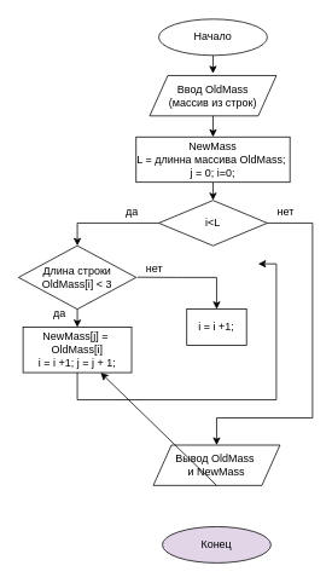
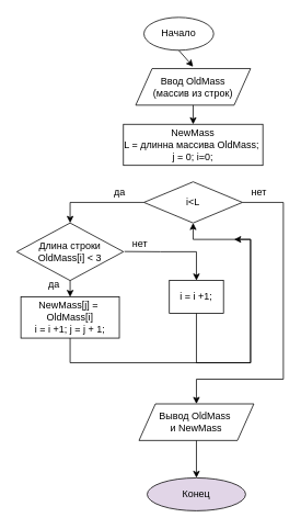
  <mxCell id="0" />
  <mxCell id="1" parent="0" />
- <mxCell id="2" value="Начало" style="ellipse;whiteSpace=wrap;html=1;" vertex="1" parent="1"><mxGeometry x="175" y="20" width="120" height="40" as="geometry" /></mxCell>
+ <mxCell id="2" value="Начало" style="ellipse;whiteSpace=wrap;html=1;" vertex="1" parent="1"><mxGeometry x="175" y="20" width="85" height="40" as="geometry" /></mxCell>
  <mxCell id="3" value="Конец" style="ellipse;whiteSpace=wrap;html=1;fillColor=#e1d5e7;" vertex="1" parent="1"><mxGeometry x="179" y="580" width="120" height="40" as="geometry" /></mxCell>
  <mxCell id="4" value="&lt;div&gt;NewMass&lt;/div&gt;&lt;div&gt;L = длинна массива OldMass;&amp;nbsp;&lt;/div&gt;&lt;div&gt;j = 0; i=0;&lt;/div&gt;" style="rounded=0;whiteSpace=wrap;html=1;" vertex="1" parent="1"><mxGeometry x="150" y="150" width="170" height="50" as="geometry" /></mxCell>
  <mxCell id="5" value="Ввод OldMass&lt;div&gt;(массив из строк)&lt;/div&gt;" style="shape=parallelogram;perimeter=parallelogramPerimeter;whiteSpace=wrap;html=1;fixedSize=1;" vertex="1" parent="1"><mxGeometry x="165" y="82.25" width="140" height="44.5" as="geometry" /></mxCell>
  <mxCell id="6" value="i&amp;lt;L" style="rhombus;whiteSpace=wrap;html=1;" vertex="1" parent="1"><mxGeometry x="175" y="220" width="120" height="50" as="geometry" /></mxCell>
  <mxCell id="7" value="&lt;div&gt;NewMass[j] =&amp;nbsp;&lt;/div&gt;&lt;div&gt;OldMass[i]&lt;/div&gt;&lt;div&gt;i = i +1; j = j + 1;&lt;/div&gt;" style="rounded=0;whiteSpace=wrap;html=1;" vertex="1" parent="1"><mxGeometry x="25" y="360" width="120" height="50" as="geometry" /></mxCell>
  <mxCell id="8" value="Длина строки OldMass[i] &amp;lt; 3" style="rhombus;whiteSpace=wrap;html=1;" vertex="1" parent="1"><mxGeometry x="20" y="270" width="130" height="70" as="geometry" /></mxCell>
  <mxCell id="9" value="&lt;div&gt;&lt;span style=&quot;background-color: initial;&quot;&gt;i = i +1;&lt;/span&gt;&lt;br&gt;&lt;/div&gt;" style="rounded=0;whiteSpace=wrap;html=1;" vertex="1" parent="1"><mxGeometry x="206" y="340" width="66" height="40" as="geometry" /></mxCell>
  <mxCell id="10" value="" style="endArrow=classic;html=1;rounded=0;exitX=0.5;exitY=1;exitDx=0;exitDy=0;" edge="1" parent="1" source="2"><mxGeometry width="50" height="50" relative="1" as="geometry"><mxPoint x="225" y="360" as="sourcePoint" /><mxPoint x="235" y="80" as="targetPoint" /></mxGeometry></mxCell>
  <mxCell id="11" value="" style="endArrow=classic;html=1;rounded=0;exitX=0.5;exitY=1;exitDx=0;exitDy=0;entryX=0.5;entryY=0;entryDx=0;entryDy=0;" edge="1" parent="1" source="5" target="4"><mxGeometry width="50" height="50" relative="1" as="geometry"><mxPoint x="249" y="70" as="sourcePoint" /><mxPoint x="249" y="90" as="targetPoint" /></mxGeometry></mxCell>
- <mxCell id="12" value="" style="endArrow=classic;html=1;rounded=0;exitX=0.5;exitY=1;exitDx=0;exitDy=0;entryX=0.5;entryY=0;entryDx=0;entryDy=0;" edge="1" parent="1" source="4" target="6"><mxGeometry width="50" height="50" relative="1" as="geometry"><mxPoint x="245" y="137" as="sourcePoint" /><mxPoint x="245" y="160" as="targetPoint" /></mxGeometry></mxCell>
  <mxCell id="13" value="да" style="text;html=1;align=center;verticalAlign=middle;resizable=0;points=[];autosize=1;strokeColor=none;fillColor=none;" vertex="1" parent="1"><mxGeometry x="125" y="218" width="40" height="30" as="geometry" /></mxCell>
  <mxCell id="14" value="нет" style="text;html=1;align=center;verticalAlign=middle;resizable=0;points=[];autosize=1;strokeColor=none;fillColor=none;" vertex="1" parent="1"><mxGeometry x="295" y="218" width="40" height="30" as="geometry" /></mxCell>
  <mxCell id="15" value="да" style="text;html=1;align=center;verticalAlign=middle;resizable=0;points=[];autosize=1;strokeColor=none;fillColor=none;" vertex="1" parent="1"><mxGeometry x="45" y="330" width="40" height="30" as="geometry" /></mxCell>
  <mxCell id="16" value="нет" style="text;html=1;align=center;verticalAlign=middle;resizable=0;points=[];autosize=1;strokeColor=none;fillColor=none;" vertex="1" parent="1"><mxGeometry x="150" y="280" width="40" height="30" as="geometry" /></mxCell>
  <mxCell id="17" value="" style="endArrow=classic;html=1;rounded=0;exitX=0;exitY=0.5;exitDx=0;exitDy=0;entryX=0.5;entryY=0;entryDx=0;entryDy=0;" edge="1" parent="1" source="6" target="8"><mxGeometry width="50" height="50" relative="1" as="geometry"><mxPoint x="215" y="380" as="sourcePoint" /><mxPoint x="85" y="245" as="targetPoint" /><Array as="points"><mxPoint x="85" y="245" /></Array></mxGeometry></mxCell>
  <mxCell id="18" value="" style="endArrow=classic;html=1;rounded=0;exitX=0.5;exitY=1;exitDx=0;exitDy=0;entryX=0.5;entryY=0;entryDx=0;entryDy=0;" edge="1" parent="1" source="8" target="7"><mxGeometry width="50" height="50" relative="1" as="geometry"><mxPoint x="225" y="320" as="sourcePoint" /><mxPoint x="275" y="270" as="targetPoint" /></mxGeometry></mxCell>
  <mxCell id="19" value="" style="endArrow=classic;html=1;rounded=0;exitX=0.029;exitY=0.824;exitDx=0;exitDy=0;exitPerimeter=0;entryX=0.5;entryY=0;entryDx=0;entryDy=0;" edge="1" parent="1" source="16" target="9"><mxGeometry width="50" height="50" relative="1" as="geometry"><mxPoint x="225" y="320" as="sourcePoint" /><mxPoint x="275" y="270" as="targetPoint" /><Array as="points"><mxPoint x="195" y="305" /><mxPoint x="239" y="305" /></Array></mxGeometry></mxCell>
+ <mxCell id="20" value="" style="endArrow=classic;html=1;rounded=0;exitX=0.5;exitY=1;exitDx=0;exitDy=0;entryX=0.5;entryY=1;entryDx=0;entryDy=0;" edge="1" parent="1" source="9" target="6"><mxGeometry width="50" height="50" relative="1" as="geometry"><mxPoint x="225" y="320" as="sourcePoint" /><mxPoint x="275" y="270" as="targetPoint" /><Array as="points"><mxPoint x="239" y="440" /><mxPoint x="305" y="440" /><mxPoint x="305" y="290" /><mxPoint x="235" y="290" /></Array></mxGeometry></mxCell>
  <mxCell id="21" value="" style="endArrow=classic;html=1;rounded=0;exitX=0.5;exitY=1;exitDx=0;exitDy=0;" edge="1" parent="1" source="7"><mxGeometry width="50" height="50" relative="1" as="geometry"><mxPoint x="225" y="320" as="sourcePoint" /><mxPoint x="285" y="290" as="targetPoint" /><Array as="points"><mxPoint x="85" y="440" /><mxPoint x="305" y="440" /><mxPoint x="305" y="290" /></Array></mxGeometry></mxCell>
  <mxCell id="22" value="Вывод OldMass&amp;nbsp;&lt;div&gt;и NewMass&lt;/div&gt;" style="shape=parallelogram;perimeter=parallelogramPerimeter;whiteSpace=wrap;html=1;fixedSize=1;" vertex="1" parent="1"><mxGeometry x="169" y="490" width="140" height="44.5" as="geometry" /></mxCell>
  <mxCell id="23" value="" style="endArrow=classic;html=1;rounded=0;exitX=1;exitY=0.5;exitDx=0;exitDy=0;entryX=0.5;entryY=0;entryDx=0;entryDy=0;" edge="1" parent="1" source="6" target="22"><mxGeometry width="50" height="50" relative="1" as="geometry"><mxPoint x="225" y="440" as="sourcePoint" /><mxPoint x="345" y="245" as="targetPoint" /><Array as="points"><mxPoint x="345" y="245" /><mxPoint x="345" y="460" /><mxPoint x="239" y="460" /></Array></mxGeometry></mxCell>
- <mxCell id="24" value="" style="endArrow=classic;html=1;rounded=0;exitX=0.5;exitY=1;exitDx=0;exitDy=0;" edge="1" parent="1" source="22" target="7"><mxGeometry width="50" height="50" relative="1" as="geometry"><mxPoint x="225" y="440" as="sourcePoint" /><mxPoint x="275" y="390" as="targetPoint" /></mxGeometry></mxCell>
+ <mxCell id="24" value="" style="endArrow=classic;html=1;rounded=0;exitX=0.5;exitY=1;exitDx=0;exitDy=0;entryX=0.5;entryY=0;entryDx=0;entryDy=0;" edge="1" parent="1" source="22" target="3"><mxGeometry width="50" height="50" relative="1" as="geometry"><mxPoint x="225" y="440" as="sourcePoint" /><mxPoint x="275" y="390" as="targetPoint" /></mxGeometry></mxCell>
